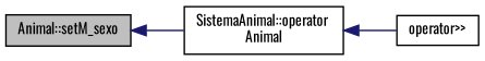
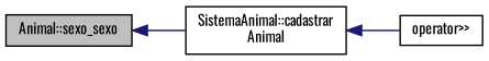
  digraph {
    fontname=Oswald
    rankdir=LR
    node [color=black fillcolor=white fontname=Oswald fontsize=10 shape=record style=filled]
    edge [color=midnightblue dir=back fontname=Oswald fontsize=10 labelfontname=Helvetica labelfontsize=10 style=solid]
-   n1 [fillcolor=grey75 fontcolor=black height=0.2 label="Animal::setM_sexo" width=0.4]
-   n2 [height=0.2 label="SistemaAnimal::operator\lAnimal" width=0.4]
+   n1 [fillcolor=grey75 fontcolor=black height=0.2 label="Animal::sexo_sexo" width=0.4]
+   n2 [height=0.2 label="SistemaAnimal::cadastrar\lAnimal" width=0.4]
    n3 [height=0.2 label="operator\>\>" width=0.4]
    n1 -> n2
    n2 -> n3
  }
